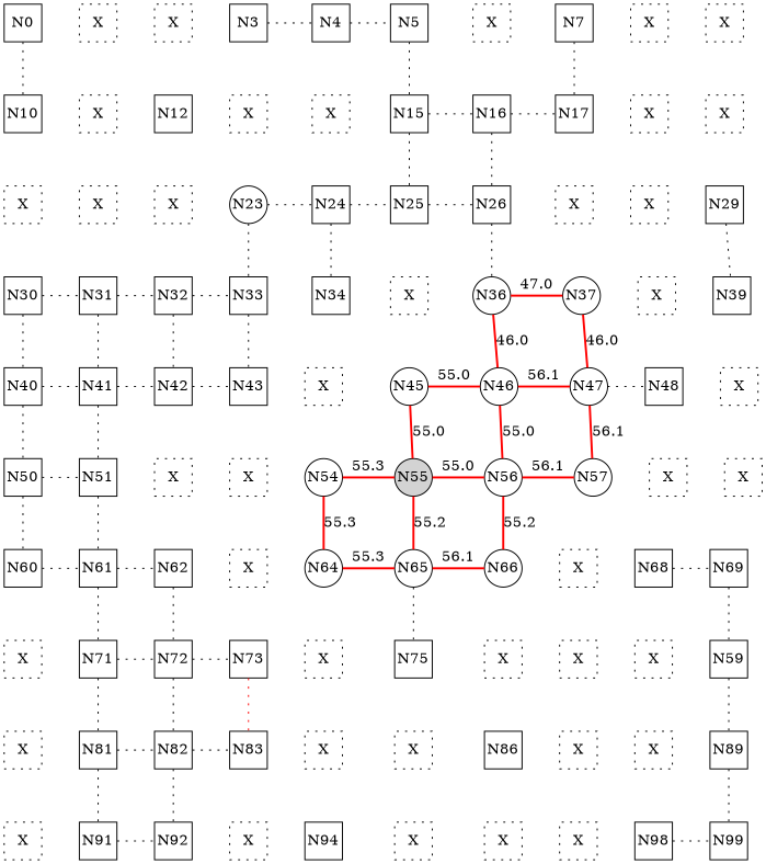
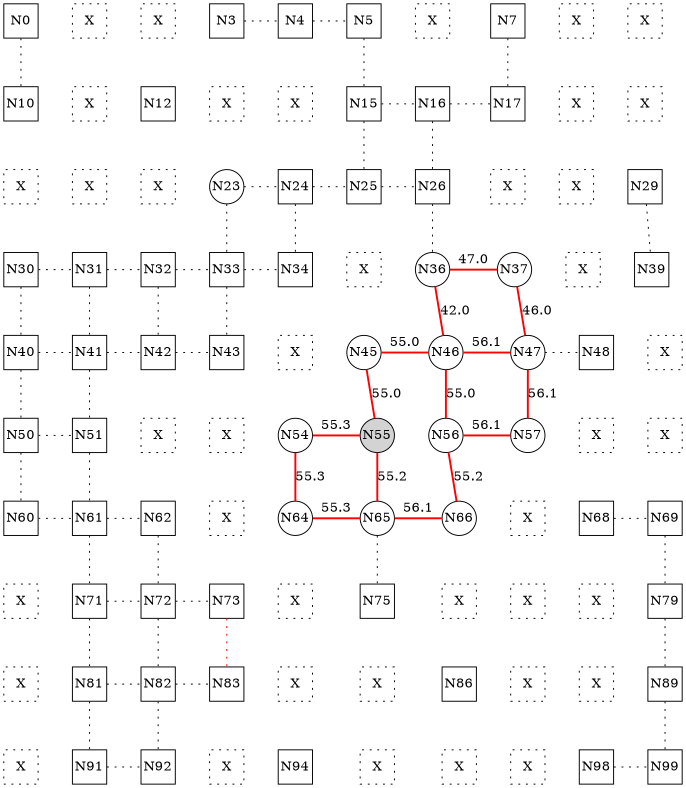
  digraph {
    node [fixedsize=true shape=square]
    edge [dir=none style=invis]
    N0
    n2 [label=X style=dotted]
    n3 [label=X style=dotted]
    N3
    N4
    N5
    n7 [label=X style=dotted]
    N7
    n9 [label=X style=dotted]
    n10 [label=X style=dotted]
    N10
    n12 [label=X style=dotted]
    N12
    n14 [label=X style=dotted]
    n15 [label=X style=dotted]
    N15
    N16
    N17
    n19 [label=X style=dotted]
    n20 [label=X style=dotted]
    n21 [label=X style=dotted]
    n22 [label=X style=dotted]
    n23 [label=X style=dotted]
    N23 [shape=circle]
    N24
    N25
    N26
    n28 [label=X style=dotted]
    n29 [label=X style=dotted]
    N29
    N30
    N31
    N32
    N33
    N34
    n36 [label=X style=dotted]
    N36 [shape=circle]
    N37 [shape=circle]
    n39 [label=X style=dotted]
    N39
    N40
    N41
    N42
    N43
    n45 [label=X style=dotted]
    N45 [shape=circle]
    N46 [shape=circle]
    N47 [shape=circle]
    N48
    n50 [label=X style=dotted]
    N50
    N51
    n53 [label=X style=dotted]
    n54 [label=X style=dotted]
    N54 [shape=circle]
    N55 [shape=circle style=filled]
    N56 [shape=circle]
    N57 [shape=circle]
    n59 [label=X style=dotted]
    n60 [label=X style=dotted]
    N60
    N61
    N62
    n64 [label=X style=dotted]
    N64 [shape=circle]
    N65 [shape=circle]
    N66 [shape=circle]
    n68 [label=X style=dotted]
    N68
    N69
    n71 [label=X style=dotted]
    N71
    N72
    N73
    n75 [label=X style=dotted]
    N75
    n77 [label=X style=dotted]
    n78 [label=X style=dotted]
    n79 [label=X style=dotted]
-   N79 [label=N59]
+   N79
    n81 [label=X style=dotted]
    N81
    N82
    N83
    n85 [label=X style=dotted]
    n86 [label=X style=dotted]
    N86
    n88 [label=X style=dotted]
    n89 [label=X style=dotted]
    N89
    n91 [label=X style=dotted]
    N91
    N92
    n94 [label=X style=dotted]
    N94
    n96 [label=X style=dotted]
    n97 [label=X style=dotted]
    n98 [label=X style=dotted]
    N98
    N99
    subgraph sub_1 {
      rank=same
      N0
      n2
      n3
      N3
      N4
      N5
      n7
      N7
      n9
      n10
    }
    subgraph sub_2 {
      rank=same
      N10
      n12
      N12
      n14
      n15
      N15
      N16
      N17
      n19
      n20
    }
    subgraph sub_3 {
      rank=same
      n21
      n22
      n23
      N23
      N24
      N25
      N26
      n28
      n29
      N29
    }
    subgraph sub_4 {
      rank=same
      N30
      N31
      N32
      N33
      N34
      n36
      N36
      N37
      n39
      N39
    }
    subgraph sub_5 {
      rank=same
      N40
      N41
      N42
      N43
      n45
      N45
      N46
      N47
      N48
      n50
    }
    subgraph sub_6 {
      rank=same
      N50
      N51
      n53
      n54
      N54
      N55
      N56
      N57
      n59
      n60
    }
    subgraph sub_7 {
      rank=same
      N60
      N61
      N62
      n64
      N64
      N65
      N66
      n68
      N68
      N69
    }
    subgraph sub_8 {
      rank=same
      n71
      N71
      N72
      N73
      n75
      N75
      n77
      n78
      n79
      N79
    }
    subgraph sub_9 {
      rank=same
      n81
      N81
      N82
      N83
      n85
      n86
      N86
      n88
      n89
      N89
    }
    subgraph sub_10 {
      rank=same
      n91
      N91
      N92
      n94
      N94
      n96
      n97
      n98
      N98
      N99
    }
    N0 -> n2 [label=" "]
    N0 -> N10 [style=dotted]
    n2 -> n3 [label=" "]
    n2 -> n12 [label=" "]
    n3 -> N3 [label=" "]
    n3 -> N12 [label=" "]
    N3 -> N4 [style=dotted]
    N3 -> n14 [label=" "]
    N4 -> N5 [style=dotted]
    N4 -> n15 [label=" "]
    N5 -> n7 [label=" "]
    N5 -> N15 [style=dotted]
    n7 -> N7 [label=" "]
    n7 -> N16 [label=" "]
    N7 -> n9 [label=" "]
    N7 -> N17 [style=dotted]
    n9 -> n10 [label=" "]
    n9 -> n19 [label=" "]
    n10 -> n20 [label=" "]
    N10 -> n12 [label=" "]
    N10 -> n21 [label=" "]
    n12 -> N12 [label=" "]
    n12 -> n22 [label=" "]
    N12 -> n14 [label=" "]
    N12 -> n23 [label=" "]
    n14 -> n15 [label=" "]
    n14 -> N23 [label=" "]
    n15 -> N15 [label=" "]
    n15 -> N24 [label=" "]
    N15 -> N16 [style=dotted]
    N15 -> N25 [style=dotted]
    N16 -> N17 [style=dotted]
    N16 -> N26 [style=dotted]
    N17 -> n19 [label=" "]
    N17 -> n28 [label=" "]
    n19 -> n20 [label=" "]
    n19 -> n29 [label=" "]
    n20 -> N29 [label=" "]
    n21 -> n22 [label=" "]
    n21 -> N30 [label=" "]
    n22 -> n23 [label=" "]
    n22 -> N31 [label=" "]
    n23 -> N23 [label=" "]
    n23 -> N32 [label=" "]
    N23 -> N24 [style=dotted]
    N23 -> N33 [style=dotted]
    N24 -> N25 [style=dotted]
    N24 -> N34 [style=dotted]
    N25 -> N26 [style=dotted]
    N25 -> n36 [label=" "]
    N26 -> n28 [label=" "]
    N26 -> N36 [style=dotted]
    n28 -> n29 [label=" "]
    n28 -> N37 [label=" "]
    n29 -> N29 [label=" "]
    n29 -> n39 [label=" "]
    N29 -> N39 [style=dotted]
    N30 -> N31 [style=dotted]
    N30 -> N40 [style=dotted]
    N31 -> N32 [style=dotted]
    N31 -> N41 [style=dotted]
    N32 -> N33 [style=dotted]
    N32 -> N42 [style=dotted]
+   N33 -> N34 [style=dotted]
    N33 -> N43 [style=dotted]
    N34 -> n36 [label=" "]
    N34 -> n45 [label=" "]
    n36 -> N36 [label=" "]
    n36 -> N45 [label=" "]
    N36 -> N37 [color=red label=47.0 style=bold]
-   N36 -> N46 [color=red label=46.0 style=bold]
+   N36 -> N46 [color=red label=42.0 style=bold]
    N37 -> n39 [label=" "]
    N37 -> N47 [color=red label=46.0 style=bold]
    n39 -> N39 [label=" "]
    n39 -> N48 [label=" "]
    N39 -> n50 [label=" "]
    N40 -> N41 [style=dotted]
    N40 -> N50 [style=dotted]
    N41 -> N42 [style=dotted]
    N41 -> N51 [style=dotted]
    N42 -> N43 [style=dotted]
    N42 -> n53 [label=" "]
    N43 -> n45 [label=" "]
    N43 -> n54 [label=" "]
    n45 -> N45 [label=" "]
    n45 -> N54 [label=" "]
    N45 -> N46 [color=red label=55.0 style=bold]
    N45 -> N55 [color=red label=55.0 style=bold]
    N46 -> N47 [color=red label=56.1 style=bold]
    N46 -> N56 [color=red label=55.0 style=bold]
    N47 -> N48 [style=dotted]
    N47 -> N57 [color=red label=56.1 style=bold]
    N48 -> n50 [label=" "]
    N48 -> n59 [label=" "]
    n50 -> n60 [label=" "]
    N50 -> N51 [style=dotted]
    N50 -> N60 [style=dotted]
    N51 -> n53 [label=" "]
    N51 -> N61 [style=dotted]
    n53 -> n54 [label=" "]
    n53 -> N62 [label=" "]
    n54 -> N54 [label=" "]
    n54 -> n64 [label=" "]
    N54 -> N55 [color=red label=55.3 style=bold]
    N54 -> N64 [color=red label=55.3 style=bold]
-   N55 -> N56 [color=red label=55.0 style=bold]
    N55 -> N65 [color=red label=55.2 style=bold]
    N56 -> N57 [color=red label=56.1 style=bold]
    N56 -> N66 [color=red label=55.2 style=bold]
    N57 -> n59 [label=" "]
    N57 -> n68 [label=" "]
    n59 -> n60 [label=" "]
    n59 -> N68 [label=" "]
    n60 -> N69 [label=" "]
    N60 -> N61 [style=dotted]
    N60 -> n71 [label=" "]
    N61 -> N62 [style=dotted]
    N61 -> N71 [style=dotted]
    N62 -> n64 [label=" "]
    N62 -> N72 [style=dotted]
    n64 -> N64 [label=" "]
    n64 -> N73 [label=" "]
    N64 -> N65 [color=red label=55.3 style=bold]
    N64 -> n75 [label=" "]
    N65 -> N66 [color=red label=56.1 style=bold]
    N65 -> N75 [style=dotted]
    N66 -> n68 [label=" "]
    N66 -> n77 [label=" "]
    n68 -> N68 [label=" "]
    n68 -> n78 [label=" "]
    N68 -> N69 [style=dotted]
    N68 -> n79 [label=" "]
    N69 -> N79 [style=dotted]
    n71 -> N71 [label=" "]
    n71 -> n81 [label=" "]
    N71 -> N72 [style=dotted]
    N71 -> N81 [style=dotted]
    N72 -> N73 [style=dotted]
    N72 -> N82 [style=dotted]
    N73 -> n75 [label=" "]
    N73 -> N83 [color=red style=dotted]
    n75 -> N75 [label=" "]
    n75 -> n85 [label=" "]
    N75 -> n77 [label=" "]
    N75 -> n86 [label=" "]
    n77 -> n78 [label=" "]
    n77 -> N86 [label=" "]
    n78 -> n79 [label=" "]
    n78 -> n88 [label=" "]
    n79 -> N79 [label=" "]
    n79 -> n89 [label=" "]
    N79 -> N89 [style=dotted]
    n81 -> N81 [label=" "]
    n81 -> n91 [label=" "]
    N81 -> N82 [style=dotted]
    N81 -> N91 [style=dotted]
    N82 -> N83 [style=dotted]
    N82 -> N92 [style=dotted]
    N83 -> n85 [label=" "]
    N83 -> n94 [label=" "]
    n85 -> n86 [label=" "]
    n85 -> N94 [label=" "]
    n86 -> N86 [label=" "]
    n86 -> n96 [label=" "]
    N86 -> n88 [label=" "]
    N86 -> n97 [label=" "]
    n88 -> n89 [label=" "]
    n88 -> n98 [label=" "]
    n89 -> N89 [label=" "]
    n89 -> N98 [label=" "]
    N89 -> N99 [style=dotted]
    n91 -> N91 [label=" "]
    N91 -> N92 [style=dotted]
    N92 -> n94 [label=" "]
    n94 -> N94 [label=" "]
    N94 -> n96 [label=" "]
    n96 -> n97 [label=" "]
    n97 -> n98 [label=" "]
    n98 -> N98 [label=" "]
    N98 -> N99 [style=dotted]
  }
